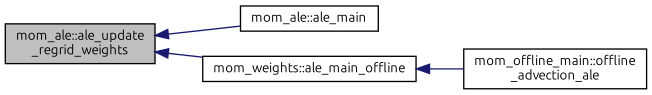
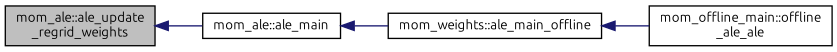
  digraph {
    fontname=Ubuntu
    rankdir=LR
    node [color=black fillcolor=white fontname=Ubuntu fontsize=10 shape=record style=filled]
    edge [color=midnightblue dir=back fontname=Ubuntu fontsize=10 labelfontname=Helvetica labelfontsize=10 style=solid]
    n1 [fillcolor=grey75 fontcolor=black height=0.2 label="mom_ale::ale_update\l_regrid_weights" width=0.4]
    n2 [height=0.2 label="mom_ale::ale_main" width=0.4]
    n3 [height=0.2 label="mom_weights::ale_main_offline" width=0.4]
-   n4 [height=0.2 label="mom_offline_main::offline\l_advection_ale" width=0.4]
+   n4 [height=0.2 label="mom_offline_main::offline\l_ale_ale" width=0.4]
    n1 -> n2
-   n1 -> n3
+   n2 -> n3
    n3 -> n4
  }
